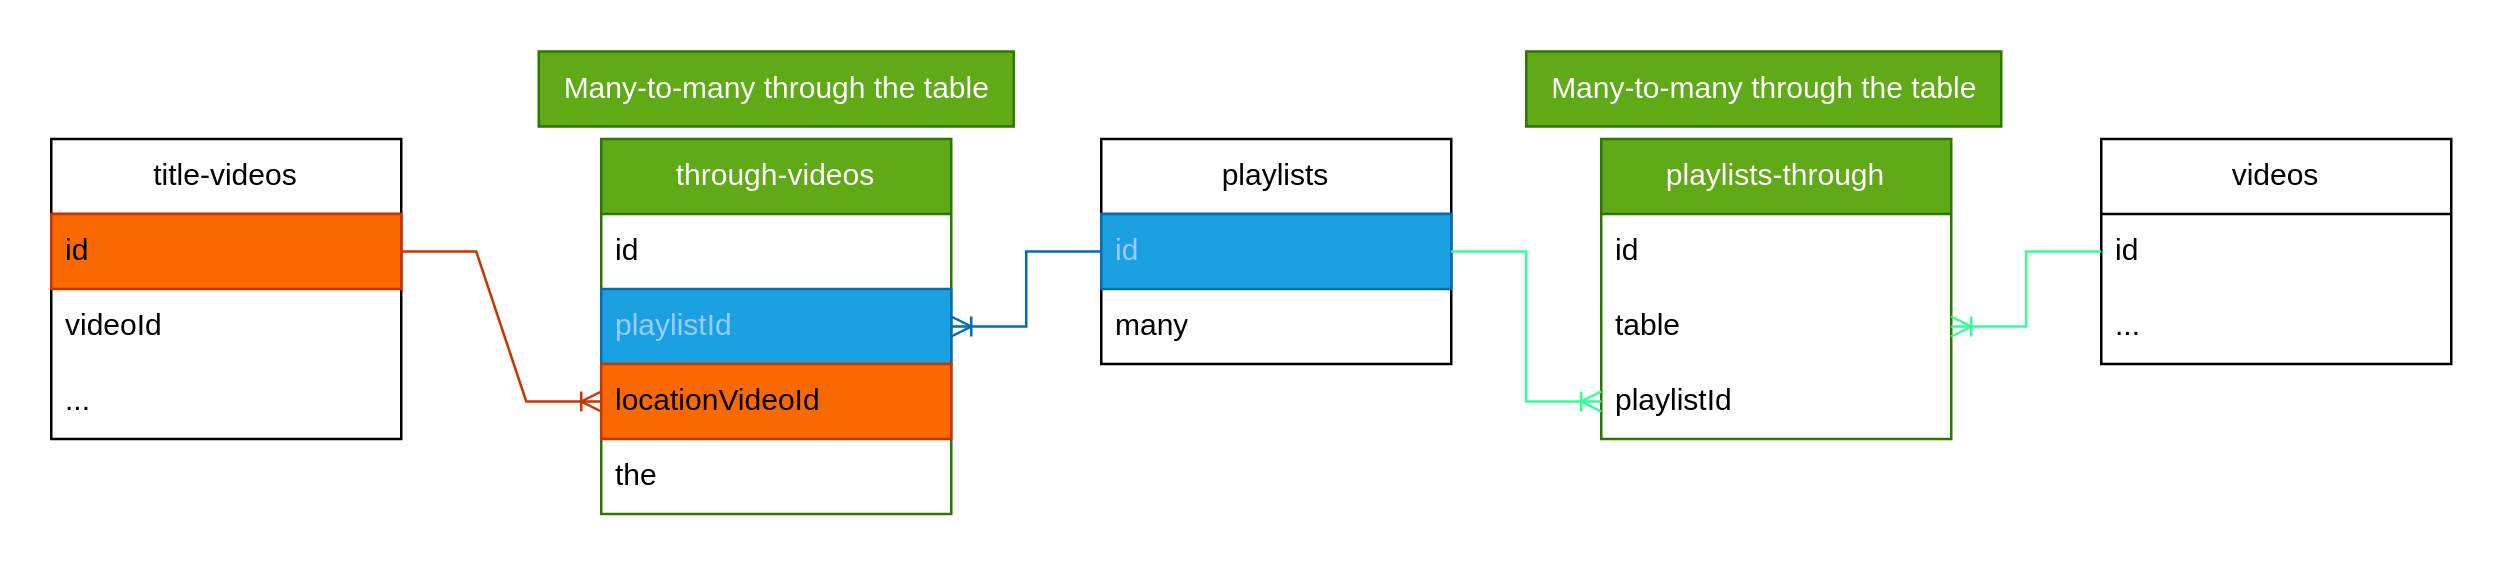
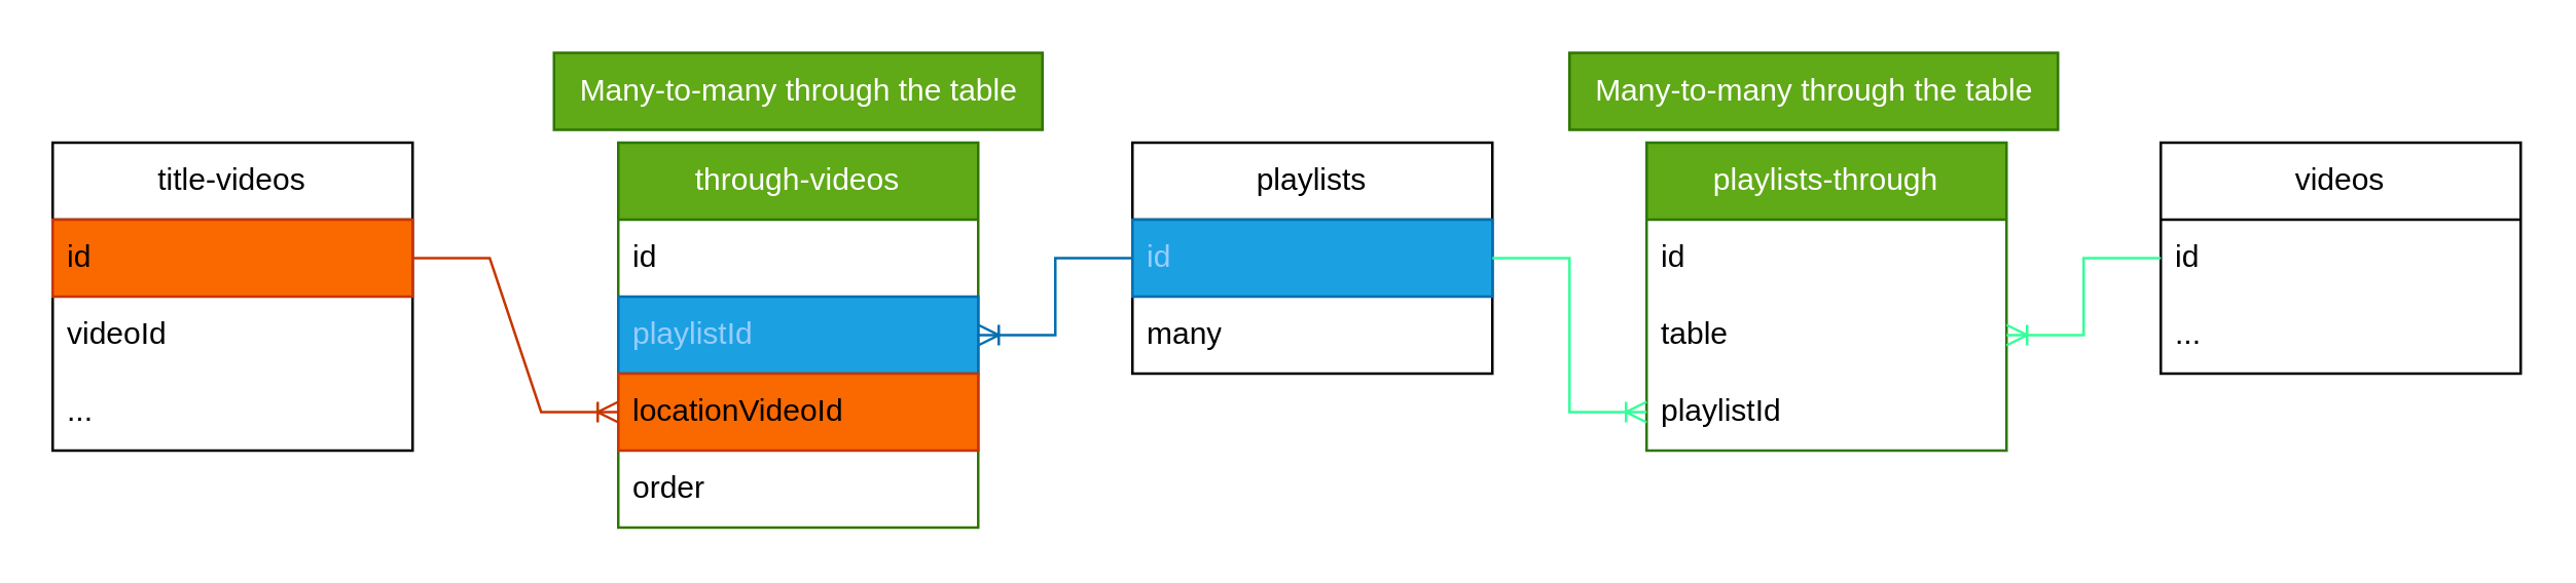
  <mxCell id="0" />
  <mxCell id="1" parent="0" />
  <mxCell id="2" value="playlists-through" style="swimlane;fontStyle=0;childLayout=stackLayout;horizontal=1;startSize=30;horizontalStack=0;resizeParent=1;resizeParentMax=0;resizeLast=0;collapsible=1;marginBottom=0;whiteSpace=wrap;html=1;fillColor=#60a917;fontColor=#ffffff;strokeColor=#2D7600;" vertex="1" parent="1"><mxGeometry x="640" y="55" width="140" height="120" as="geometry" /></mxCell>
  <mxCell id="3" value="id" style="text;strokeColor=none;fillColor=none;align=left;verticalAlign=middle;spacingLeft=4;spacingRight=4;overflow=hidden;points=[[0,0.5],[1,0.5]];portConstraint=eastwest;rotatable=0;whiteSpace=wrap;html=1;" vertex="1" parent="2"><mxGeometry y="30" width="140" height="30" as="geometry" /></mxCell>
  <mxCell id="4" value="table" style="text;strokeColor=none;fillColor=none;align=left;verticalAlign=middle;spacingLeft=4;spacingRight=4;overflow=hidden;points=[[0,0.5],[1,0.5]];portConstraint=eastwest;rotatable=0;whiteSpace=wrap;html=1;" vertex="1" parent="2"><mxGeometry y="60" width="140" height="30" as="geometry" /></mxCell>
  <mxCell id="5" value="playlistId" style="text;strokeColor=none;fillColor=none;align=left;verticalAlign=middle;spacingLeft=4;spacingRight=4;overflow=hidden;points=[[0,0.5],[1,0.5]];portConstraint=eastwest;rotatable=0;whiteSpace=wrap;html=1;" vertex="1" parent="2"><mxGeometry y="90" width="140" height="30" as="geometry" /></mxCell>
  <mxCell id="6" value="playlists" style="swimlane;fontStyle=0;childLayout=stackLayout;horizontal=1;startSize=30;horizontalStack=0;resizeParent=1;resizeParentMax=0;resizeLast=0;collapsible=1;marginBottom=0;whiteSpace=wrap;html=1;" vertex="1" parent="1"><mxGeometry x="440" y="55" width="140" height="90" as="geometry" /></mxCell>
  <mxCell id="7" value="&lt;font color=&quot;#99ccff&quot;&gt;id&lt;/font&gt;" style="text;strokeColor=#006EAF;fillColor=#1ba1e2;align=left;verticalAlign=middle;spacingLeft=4;spacingRight=4;overflow=hidden;points=[[0,0.5],[1,0.5]];portConstraint=eastwest;rotatable=0;whiteSpace=wrap;html=1;fontColor=#ffffff;" vertex="1" parent="6"><mxGeometry y="30" width="140" height="30" as="geometry" /></mxCell>
  <mxCell id="8" value="many" style="text;strokeColor=none;fillColor=none;align=left;verticalAlign=middle;spacingLeft=4;spacingRight=4;overflow=hidden;points=[[0,0.5],[1,0.5]];portConstraint=eastwest;rotatable=0;whiteSpace=wrap;html=1;" vertex="1" parent="6"><mxGeometry y="60" width="140" height="30" as="geometry" /></mxCell>
  <mxCell id="9" value="videos" style="swimlane;fontStyle=0;childLayout=stackLayout;horizontal=1;startSize=30;horizontalStack=0;resizeParent=1;resizeParentMax=0;resizeLast=0;collapsible=1;marginBottom=0;whiteSpace=wrap;html=1;" vertex="1" parent="1"><mxGeometry x="840" y="55" width="140" height="90" as="geometry" /></mxCell>
  <mxCell id="10" value="id" style="text;strokeColor=none;fillColor=none;align=left;verticalAlign=middle;spacingLeft=4;spacingRight=4;overflow=hidden;points=[[0,0.5],[1,0.5]];portConstraint=eastwest;rotatable=0;whiteSpace=wrap;html=1;" vertex="1" parent="9"><mxGeometry y="30" width="140" height="30" as="geometry" /></mxCell>
  <mxCell id="11" value="..." style="text;strokeColor=none;fillColor=none;align=left;verticalAlign=middle;spacingLeft=4;spacingRight=4;overflow=hidden;points=[[0,0.5],[1,0.5]];portConstraint=eastwest;rotatable=0;whiteSpace=wrap;html=1;" vertex="1" parent="9"><mxGeometry y="60" width="140" height="30" as="geometry" /></mxCell>
  <mxCell id="12" value="title-videos" style="swimlane;fontStyle=0;childLayout=stackLayout;horizontal=1;startSize=30;horizontalStack=0;resizeParent=1;resizeParentMax=0;resizeLast=0;collapsible=1;marginBottom=0;whiteSpace=wrap;html=1;" vertex="1" parent="1"><mxGeometry x="20" y="55" width="140" height="120" as="geometry" /></mxCell>
  <mxCell id="13" value="id" style="text;strokeColor=#C73500;fillColor=#fa6800;align=left;verticalAlign=middle;spacingLeft=4;spacingRight=4;overflow=hidden;points=[[0,0.5],[1,0.5]];portConstraint=eastwest;rotatable=0;whiteSpace=wrap;html=1;fontColor=#000000;" vertex="1" parent="12"><mxGeometry y="30" width="140" height="30" as="geometry" /></mxCell>
  <mxCell id="14" value="videoId" style="text;strokeColor=none;fillColor=none;align=left;verticalAlign=middle;spacingLeft=4;spacingRight=4;overflow=hidden;points=[[0,0.5],[1,0.5]];portConstraint=eastwest;rotatable=0;whiteSpace=wrap;html=1;" vertex="1" parent="12"><mxGeometry y="60" width="140" height="30" as="geometry" /></mxCell>
  <mxCell id="15" value="..." style="text;strokeColor=none;fillColor=none;align=left;verticalAlign=middle;spacingLeft=4;spacingRight=4;overflow=hidden;points=[[0,0.5],[1,0.5]];portConstraint=eastwest;rotatable=0;whiteSpace=wrap;html=1;" vertex="1" parent="12"><mxGeometry y="90" width="140" height="30" as="geometry" /></mxCell>
  <mxCell id="16" value="through-videos" style="swimlane;fontStyle=0;childLayout=stackLayout;horizontal=1;startSize=30;horizontalStack=0;resizeParent=1;resizeParentMax=0;resizeLast=0;collapsible=1;marginBottom=0;whiteSpace=wrap;html=1;fillColor=#60a917;fontColor=#ffffff;strokeColor=#2D7600;" vertex="1" parent="1"><mxGeometry x="240" y="55" width="140" height="150" as="geometry" /></mxCell>
  <mxCell id="17" value="id" style="text;strokeColor=none;fillColor=none;align=left;verticalAlign=middle;spacingLeft=4;spacingRight=4;overflow=hidden;points=[[0,0.5],[1,0.5]];portConstraint=eastwest;rotatable=0;whiteSpace=wrap;html=1;" vertex="1" parent="16"><mxGeometry y="30" width="140" height="30" as="geometry" /></mxCell>
  <mxCell id="18" value="&lt;font color=&quot;#99ccff&quot;&gt;playlistId&lt;/font&gt;" style="text;strokeColor=#006EAF;fillColor=#1ba1e2;align=left;verticalAlign=middle;spacingLeft=4;spacingRight=4;overflow=hidden;points=[[0,0.5],[1,0.5]];portConstraint=eastwest;rotatable=0;whiteSpace=wrap;html=1;fontColor=#ffffff;" vertex="1" parent="16"><mxGeometry y="60" width="140" height="30" as="geometry" /></mxCell>
  <mxCell id="19" value="locationVideoId" style="text;strokeColor=#C73500;fillColor=#fa6800;align=left;verticalAlign=middle;spacingLeft=4;spacingRight=4;overflow=hidden;points=[[0,0.5],[1,0.5]];portConstraint=eastwest;rotatable=0;whiteSpace=wrap;html=1;fontColor=#000000;" vertex="1" parent="16"><mxGeometry y="90" width="140" height="30" as="geometry" /></mxCell>
- <mxCell id="20" value="the" style="text;align=left;verticalAlign=middle;spacingLeft=4;spacingRight=4;overflow=hidden;points=[[0,0.5],[1,0.5]];portConstraint=eastwest;rotatable=0;whiteSpace=wrap;html=1;" vertex="1" parent="16"><mxGeometry y="120" width="140" height="30" as="geometry" /></mxCell>
+ <mxCell id="20" value="order" style="text;align=left;verticalAlign=middle;spacingLeft=4;spacingRight=4;overflow=hidden;points=[[0,0.5],[1,0.5]];portConstraint=eastwest;rotatable=0;whiteSpace=wrap;html=1;" vertex="1" parent="16"><mxGeometry y="120" width="140" height="30" as="geometry" /></mxCell>
  <mxCell id="21" value="" style="edgeStyle=entityRelationEdgeStyle;fontSize=12;html=1;endArrow=ERoneToMany;rounded=0;exitX=0;exitY=0.5;exitDx=0;exitDy=0;entryX=1;entryY=0.5;entryDx=0;entryDy=0;fillColor=#1ba1e2;strokeColor=#006EAF;" edge="1" parent="1" source="7" target="18"><mxGeometry width="100" height="100" relative="1" as="geometry"><mxPoint x="270" y="355" as="sourcePoint" /><mxPoint x="370" y="255" as="targetPoint" /></mxGeometry></mxCell>
  <mxCell id="22" value="" style="edgeStyle=entityRelationEdgeStyle;fontSize=12;html=1;endArrow=ERoneToMany;rounded=0;exitX=1;exitY=0.5;exitDx=0;exitDy=0;entryX=0;entryY=0.5;entryDx=0;entryDy=0;fillColor=#fa6800;strokeColor=#C73500;" edge="1" parent="1" source="13" target="19"><mxGeometry width="100" height="100" relative="1" as="geometry"><mxPoint x="284" y="275" as="sourcePoint" /><mxPoint x="230" y="235" as="targetPoint" /></mxGeometry></mxCell>
  <mxCell id="23" value="" style="edgeStyle=entityRelationEdgeStyle;fontSize=12;html=1;endArrow=ERoneToMany;rounded=0;exitX=0;exitY=0.5;exitDx=0;exitDy=0;fillColor=#60a917;strokeColor=#33FF99;" edge="1" parent="1" source="10" target="4"><mxGeometry width="100" height="100" relative="1" as="geometry"><mxPoint x="580" y="204" as="sourcePoint" /><mxPoint x="536" y="234" as="targetPoint" /></mxGeometry></mxCell>
  <mxCell id="24" value="Many-to-many through the table&lt;br&gt;" style="text;html=1;align=center;verticalAlign=middle;resizable=0;points=[];autosize=1;strokeColor=#2D7600;fillColor=#60a917;fontColor=#ffffff;" vertex="1" parent="1"><mxGeometry x="215" y="20" width="190" height="30" as="geometry" /></mxCell>
  <mxCell id="25" value="" style="edgeStyle=entityRelationEdgeStyle;fontSize=12;html=1;endArrow=ERoneToMany;rounded=0;fillColor=#60a917;strokeColor=#33FF99;exitX=1;exitY=0.5;exitDx=0;exitDy=0;entryX=0;entryY=0.5;entryDx=0;entryDy=0;" edge="1" parent="1" source="6" target="5"><mxGeometry width="100" height="100" relative="1" as="geometry"><mxPoint x="600" y="180" as="sourcePoint" /><mxPoint x="640" y="250" as="targetPoint" /></mxGeometry></mxCell>
  <mxCell id="26" value="Many-to-many through the table&lt;br&gt;" style="text;html=1;align=center;verticalAlign=middle;resizable=0;points=[];autosize=1;strokeColor=#2D7600;fillColor=#60a917;fontColor=#ffffff;" vertex="1" parent="1"><mxGeometry x="610" y="20" width="190" height="30" as="geometry" /></mxCell>
